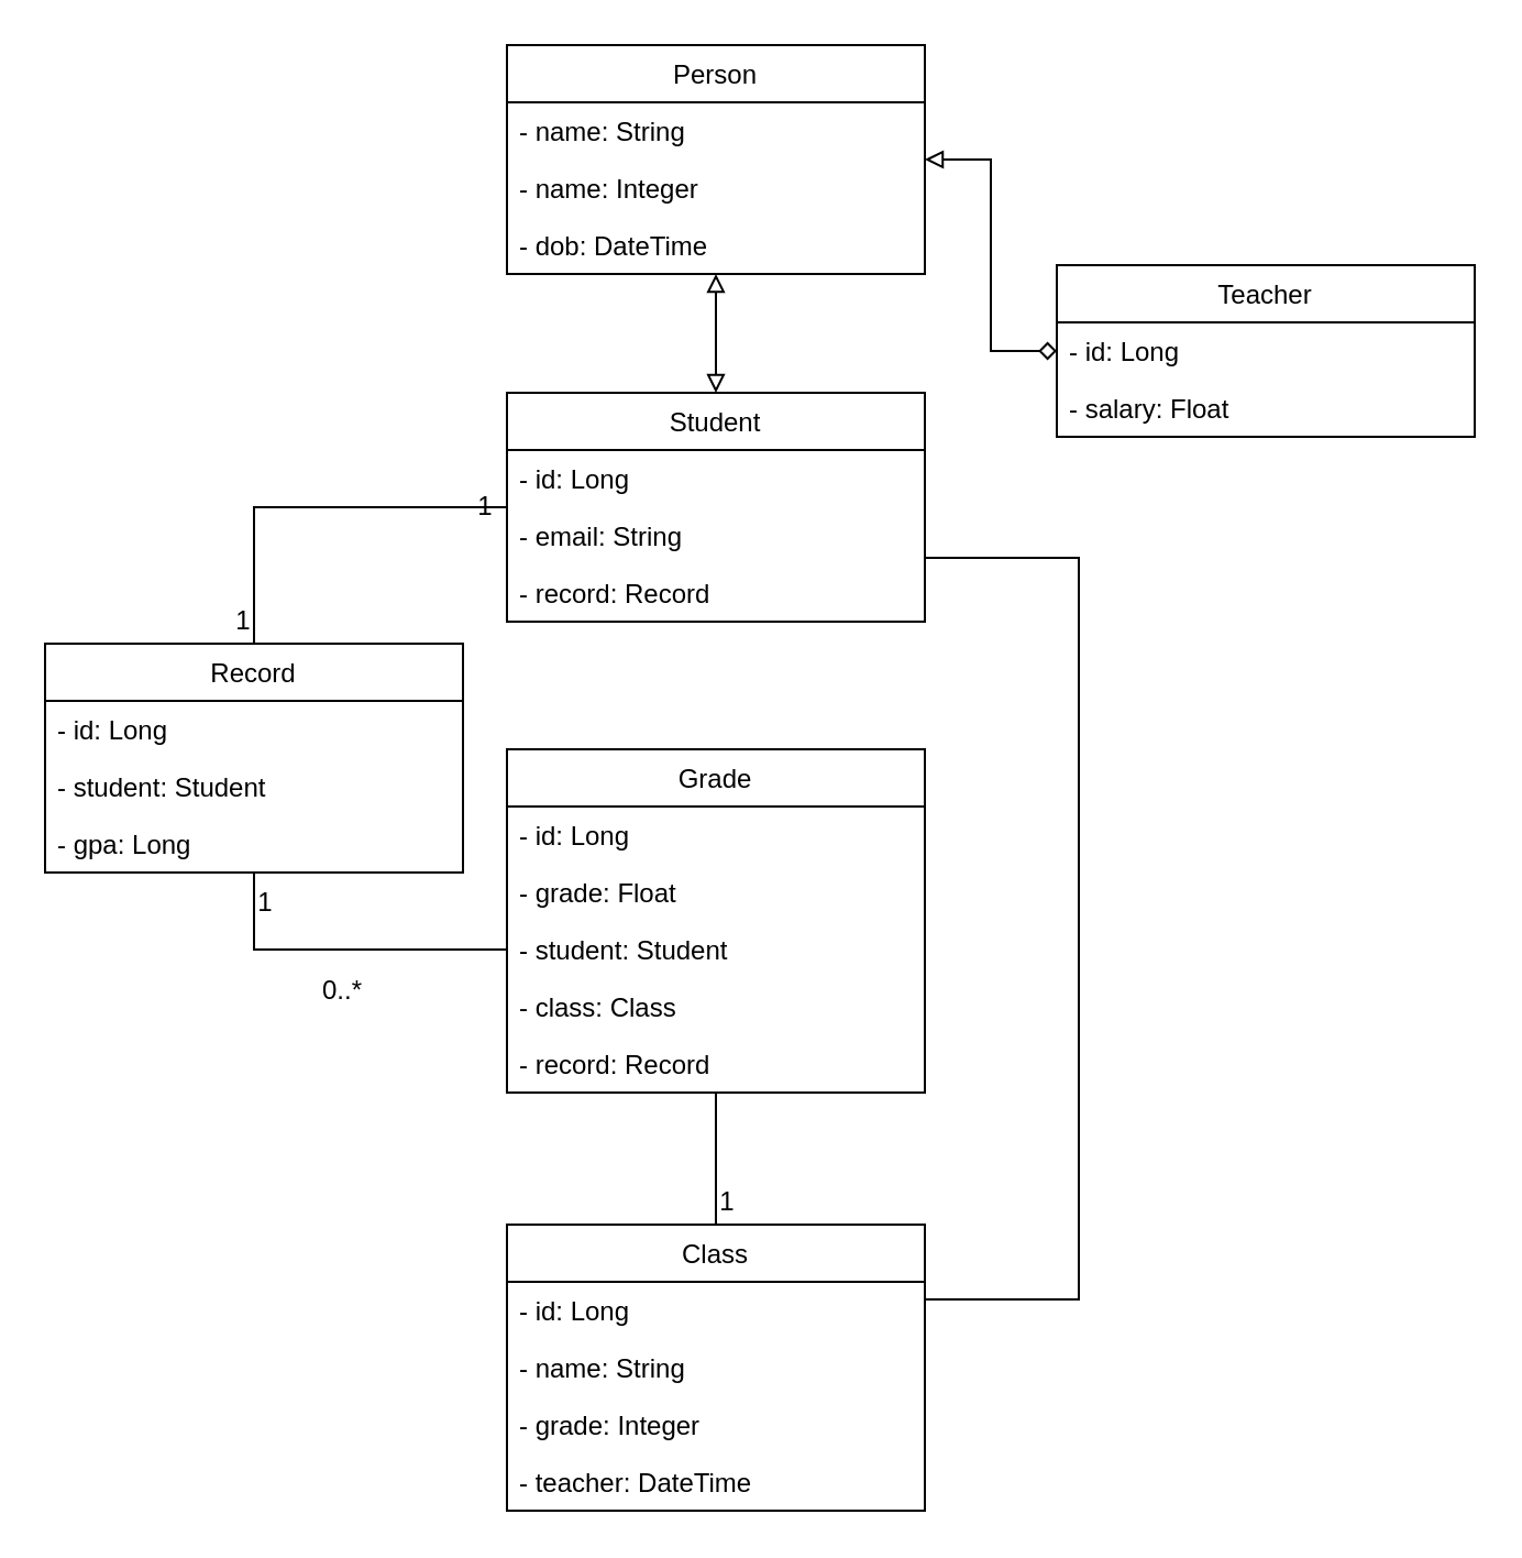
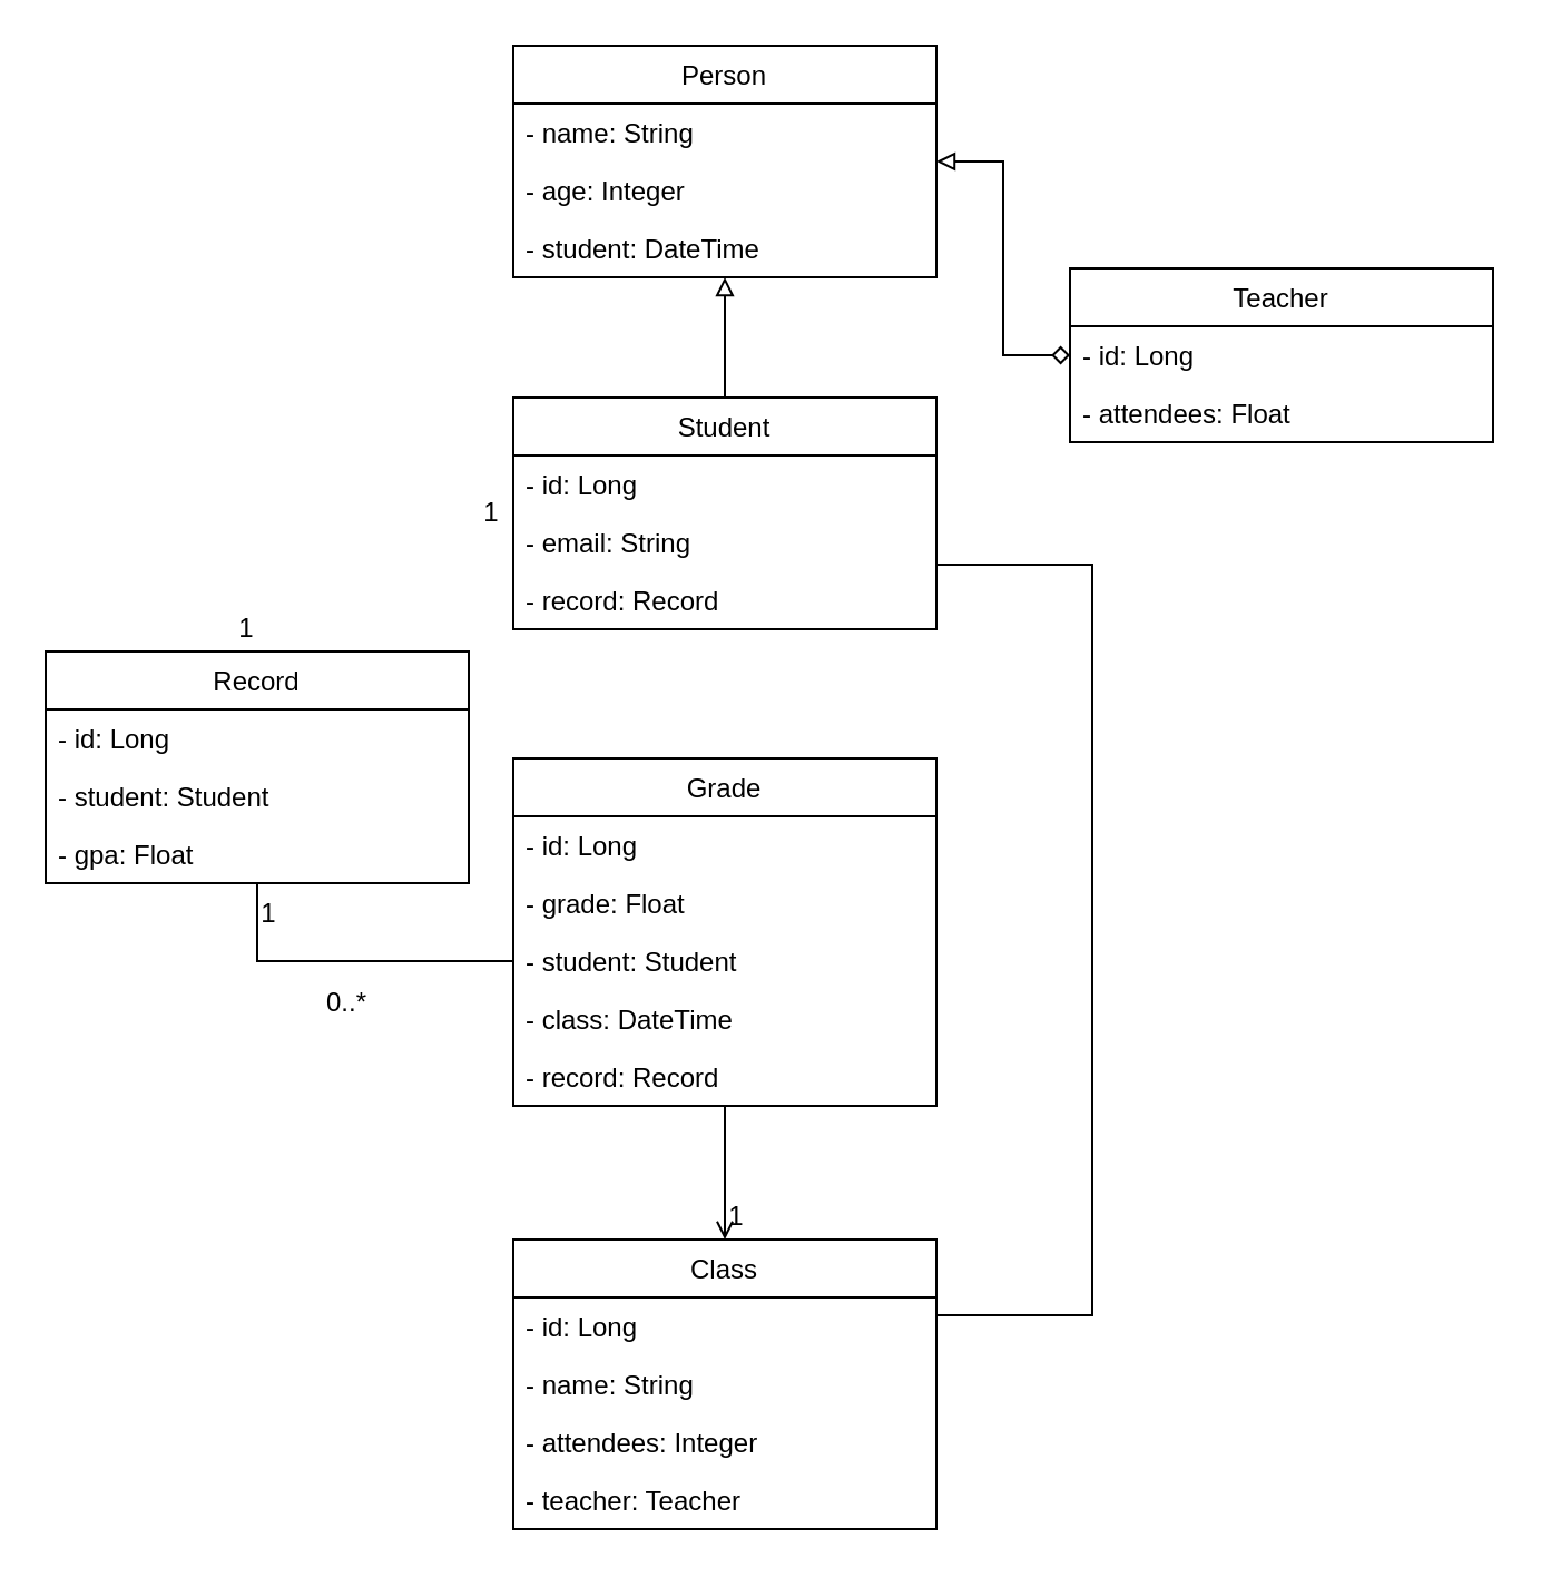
  <mxCell id="0" />
  <mxCell id="1" parent="0" />
- <mxCell id="2" value="" style="edgeStyle=orthogonalEdgeStyle;rounded=0;orthogonalLoop=1;jettySize=auto;html=1;endArrow=block;endFill=0;startArrow=block;startFill=0;" edge="1" parent="1" source="4" target="10"><mxGeometry relative="1" as="geometry" /></mxCell>
+ <mxCell id="2" value="" style="edgeStyle=orthogonalEdgeStyle;rounded=0;orthogonalLoop=1;jettySize=auto;html=1;endArrow=none;endFill=0;startArrow=block;startFill=0;" edge="1" parent="1" source="4" target="10"><mxGeometry relative="1" as="geometry" /></mxCell>
  <mxCell id="3" value="" style="edgeStyle=orthogonalEdgeStyle;rounded=0;orthogonalLoop=1;jettySize=auto;html=1;startArrow=block;startFill=0;endArrow=diamond;endFill=0;" edge="1" parent="1" source="4" target="14"><mxGeometry relative="1" as="geometry" /></mxCell>
  <mxCell id="4" value="Person" style="swimlane;fontStyle=0;childLayout=stackLayout;horizontal=1;startSize=26;fillColor=none;horizontalStack=0;resizeParent=1;resizeParentMax=0;resizeLast=0;collapsible=1;marginBottom=0;" vertex="1" parent="1"><mxGeometry x="230" y="20" width="190" height="104" as="geometry" /></mxCell>
  <mxCell id="5" value="- name: String" style="text;strokeColor=none;fillColor=none;align=left;verticalAlign=top;spacingLeft=4;spacingRight=4;overflow=hidden;rotatable=0;points=[[0,0.5],[1,0.5]];portConstraint=eastwest;" vertex="1" parent="4"><mxGeometry y="26" width="190" height="26" as="geometry" /></mxCell>
- <mxCell id="6" value="- name: Integer" style="text;strokeColor=none;fillColor=none;align=left;verticalAlign=top;spacingLeft=4;spacingRight=4;overflow=hidden;rotatable=0;points=[[0,0.5],[1,0.5]];portConstraint=eastwest;" vertex="1" parent="4"><mxGeometry y="52" width="190" height="26" as="geometry" /></mxCell>
- <mxCell id="7" value="- dob: DateTime" style="text;strokeColor=none;fillColor=none;align=left;verticalAlign=top;spacingLeft=4;spacingRight=4;overflow=hidden;rotatable=0;points=[[0,0.5],[1,0.5]];portConstraint=eastwest;" vertex="1" parent="4"><mxGeometry y="78" width="190" height="26" as="geometry" /></mxCell>
- <mxCell id="8" value="" style="edgeStyle=orthogonalEdgeStyle;rounded=0;orthogonalLoop=1;jettySize=auto;html=1;startArrow=none;startFill=0;endArrow=none;endFill=0;entryX=0.5;entryY=0;entryDx=0;entryDy=0;" edge="1" parent="1" source="10" target="18"><mxGeometry relative="1" as="geometry" /></mxCell>
+ <mxCell id="6" value="- age: Integer" style="text;strokeColor=none;fillColor=none;align=left;verticalAlign=top;spacingLeft=4;spacingRight=4;overflow=hidden;rotatable=0;points=[[0,0.5],[1,0.5]];portConstraint=eastwest;" vertex="1" parent="4"><mxGeometry y="52" width="190" height="26" as="geometry" /></mxCell>
+ <mxCell id="7" value="- student: DateTime" style="text;strokeColor=none;fillColor=none;align=left;verticalAlign=top;spacingLeft=4;spacingRight=4;overflow=hidden;rotatable=0;points=[[0,0.5],[1,0.5]];portConstraint=eastwest;" vertex="1" parent="4"><mxGeometry y="78" width="190" height="26" as="geometry" /></mxCell>
  <mxCell id="9" style="edgeStyle=orthogonalEdgeStyle;rounded=0;orthogonalLoop=1;jettySize=auto;html=1;entryX=1;entryY=0.5;entryDx=0;entryDy=0;fontFamily=Helvetica;startArrow=none;startFill=0;endArrow=none;endFill=0;exitX=1;exitY=0.5;exitDx=0;exitDy=0;" edge="1" parent="1" source="12" target="23"><mxGeometry relative="1" as="geometry"><Array as="points"><mxPoint x="490" y="253" /><mxPoint x="490" y="590" /><mxPoint x="420" y="590" /></Array></mxGeometry></mxCell>
  <mxCell id="10" value="Student" style="swimlane;fontStyle=0;childLayout=stackLayout;horizontal=1;startSize=26;fillColor=none;horizontalStack=0;resizeParent=1;resizeParentMax=0;resizeLast=0;collapsible=1;marginBottom=0;" vertex="1" parent="1"><mxGeometry x="230" y="178" width="190" height="104" as="geometry" /></mxCell>
  <mxCell id="11" value="- id: Long" style="text;strokeColor=none;fillColor=none;align=left;verticalAlign=top;spacingLeft=4;spacingRight=4;overflow=hidden;rotatable=0;points=[[0,0.5],[1,0.5]];portConstraint=eastwest;" vertex="1" parent="10"><mxGeometry y="26" width="190" height="26" as="geometry" /></mxCell>
  <mxCell id="12" value="- email: String" style="text;strokeColor=none;fillColor=none;align=left;verticalAlign=top;spacingLeft=4;spacingRight=4;overflow=hidden;rotatable=0;points=[[0,0.5],[1,0.5]];portConstraint=eastwest;" vertex="1" parent="10"><mxGeometry y="52" width="190" height="26" as="geometry" /></mxCell>
  <mxCell id="13" value="- record: Record" style="text;strokeColor=none;fillColor=none;align=left;verticalAlign=top;spacingLeft=4;spacingRight=4;overflow=hidden;rotatable=0;points=[[0,0.5],[1,0.5]];portConstraint=eastwest;" vertex="1" parent="10"><mxGeometry y="78" width="190" height="26" as="geometry" /></mxCell>
  <mxCell id="14" value="Teacher" style="swimlane;fontStyle=0;childLayout=stackLayout;horizontal=1;startSize=26;fillColor=none;horizontalStack=0;resizeParent=1;resizeParentMax=0;resizeLast=0;collapsible=1;marginBottom=0;" vertex="1" parent="1"><mxGeometry x="480" y="120" width="190" height="78" as="geometry" /></mxCell>
  <mxCell id="15" value="- id: Long" style="text;strokeColor=none;fillColor=none;align=left;verticalAlign=top;spacingLeft=4;spacingRight=4;overflow=hidden;rotatable=0;points=[[0,0.5],[1,0.5]];portConstraint=eastwest;" vertex="1" parent="14"><mxGeometry y="26" width="190" height="26" as="geometry" /></mxCell>
- <mxCell id="16" value="- salary: Float" style="text;strokeColor=none;fillColor=none;align=left;verticalAlign=top;spacingLeft=4;spacingRight=4;overflow=hidden;rotatable=0;points=[[0,0.5],[1,0.5]];portConstraint=eastwest;" vertex="1" parent="14"><mxGeometry y="52" width="190" height="26" as="geometry" /></mxCell>
+ <mxCell id="16" value="- attendees: Float" style="text;strokeColor=none;fillColor=none;align=left;verticalAlign=top;spacingLeft=4;spacingRight=4;overflow=hidden;rotatable=0;points=[[0,0.5],[1,0.5]];portConstraint=eastwest;" vertex="1" parent="14"><mxGeometry y="52" width="190" height="26" as="geometry" /></mxCell>
  <mxCell id="17" style="edgeStyle=orthogonalEdgeStyle;rounded=0;orthogonalLoop=1;jettySize=auto;html=1;entryX=0;entryY=0.5;entryDx=0;entryDy=0;fontFamily=Helvetica;startArrow=none;startFill=0;endArrow=none;endFill=0;" edge="1" parent="1" source="18" target="31"><mxGeometry relative="1" as="geometry" /></mxCell>
  <mxCell id="18" value="Record" style="swimlane;fontStyle=0;childLayout=stackLayout;horizontal=1;startSize=26;fillColor=none;horizontalStack=0;resizeParent=1;resizeParentMax=0;resizeLast=0;collapsible=1;marginBottom=0;" vertex="1" parent="1"><mxGeometry x="20" y="292" width="190" height="104" as="geometry" /></mxCell>
  <mxCell id="19" value="- id: Long" style="text;strokeColor=none;fillColor=none;align=left;verticalAlign=top;spacingLeft=4;spacingRight=4;overflow=hidden;rotatable=0;points=[[0,0.5],[1,0.5]];portConstraint=eastwest;" vertex="1" parent="18"><mxGeometry y="26" width="190" height="26" as="geometry" /></mxCell>
  <mxCell id="20" value="- student: Student" style="text;strokeColor=none;fillColor=none;align=left;verticalAlign=top;spacingLeft=4;spacingRight=4;overflow=hidden;rotatable=0;points=[[0,0.5],[1,0.5]];portConstraint=eastwest;" vertex="1" parent="18"><mxGeometry y="52" width="190" height="26" as="geometry" /></mxCell>
- <mxCell id="21" value="- gpa: Long" style="text;strokeColor=none;fillColor=none;align=left;verticalAlign=top;spacingLeft=4;spacingRight=4;overflow=hidden;rotatable=0;points=[[0,0.5],[1,0.5]];portConstraint=eastwest;" vertex="1" parent="18"><mxGeometry y="78" width="190" height="26" as="geometry" /></mxCell>
+ <mxCell id="21" value="- gpa: Float" style="text;strokeColor=none;fillColor=none;align=left;verticalAlign=top;spacingLeft=4;spacingRight=4;overflow=hidden;rotatable=0;points=[[0,0.5],[1,0.5]];portConstraint=eastwest;" vertex="1" parent="18"><mxGeometry y="78" width="190" height="26" as="geometry" /></mxCell>
  <mxCell id="22" value="Class" style="swimlane;fontStyle=0;childLayout=stackLayout;horizontal=1;startSize=26;fillColor=none;horizontalStack=0;resizeParent=1;resizeParentMax=0;resizeLast=0;collapsible=1;marginBottom=0;" vertex="1" parent="1"><mxGeometry x="230" y="556" width="190" height="130" as="geometry" /></mxCell>
  <mxCell id="23" value="- id: Long" style="text;strokeColor=none;fillColor=none;align=left;verticalAlign=top;spacingLeft=4;spacingRight=4;overflow=hidden;rotatable=0;points=[[0,0.5],[1,0.5]];portConstraint=eastwest;" vertex="1" parent="22"><mxGeometry y="26" width="190" height="26" as="geometry" /></mxCell>
  <mxCell id="24" value="- name: String" style="text;strokeColor=none;fillColor=none;align=left;verticalAlign=top;spacingLeft=4;spacingRight=4;overflow=hidden;rotatable=0;points=[[0,0.5],[1,0.5]];portConstraint=eastwest;" vertex="1" parent="22"><mxGeometry y="52" width="190" height="26" as="geometry" /></mxCell>
- <mxCell id="25" value="- grade: Integer" style="text;strokeColor=none;fillColor=none;align=left;verticalAlign=top;spacingLeft=4;spacingRight=4;overflow=hidden;rotatable=0;points=[[0,0.5],[1,0.5]];portConstraint=eastwest;" vertex="1" parent="22"><mxGeometry y="78" width="190" height="26" as="geometry" /></mxCell>
- <mxCell id="26" value="- teacher: DateTime" style="text;strokeColor=none;fillColor=none;align=left;verticalAlign=top;spacingLeft=4;spacingRight=4;overflow=hidden;rotatable=0;points=[[0,0.5],[1,0.5]];portConstraint=eastwest;" vertex="1" parent="22"><mxGeometry y="104" width="190" height="26" as="geometry" /></mxCell>
- <mxCell id="27" value="" style="edgeStyle=orthogonalEdgeStyle;rounded=0;orthogonalLoop=1;jettySize=auto;html=1;fontFamily=Helvetica;startArrow=none;startFill=0;endArrow=none;endFill=0;entryX=0.5;entryY=0;entryDx=0;entryDy=0;" edge="1" parent="1" source="28" target="22"><mxGeometry relative="1" as="geometry" /></mxCell>
+ <mxCell id="25" value="- attendees: Integer" style="text;strokeColor=none;fillColor=none;align=left;verticalAlign=top;spacingLeft=4;spacingRight=4;overflow=hidden;rotatable=0;points=[[0,0.5],[1,0.5]];portConstraint=eastwest;" vertex="1" parent="22"><mxGeometry y="78" width="190" height="26" as="geometry" /></mxCell>
+ <mxCell id="26" value="- teacher: Teacher" style="text;strokeColor=none;fillColor=none;align=left;verticalAlign=top;spacingLeft=4;spacingRight=4;overflow=hidden;rotatable=0;points=[[0,0.5],[1,0.5]];portConstraint=eastwest;" vertex="1" parent="22"><mxGeometry y="104" width="190" height="26" as="geometry" /></mxCell>
+ <mxCell id="27" value="" style="edgeStyle=orthogonalEdgeStyle;rounded=0;orthogonalLoop=1;jettySize=auto;html=1;fontFamily=Helvetica;startArrow=none;startFill=0;endArrow=open;endFill=0;entryX=0.5;entryY=0;entryDx=0;entryDy=0;" edge="1" parent="1" source="28" target="22"><mxGeometry relative="1" as="geometry" /></mxCell>
  <mxCell id="28" value="Grade" style="swimlane;fontStyle=0;childLayout=stackLayout;horizontal=1;startSize=26;fillColor=none;horizontalStack=0;resizeParent=1;resizeParentMax=0;resizeLast=0;collapsible=1;marginBottom=0;" vertex="1" parent="1"><mxGeometry x="230" y="340" width="190" height="156" as="geometry" /></mxCell>
  <mxCell id="29" value="- id: Long" style="text;strokeColor=none;fillColor=none;align=left;verticalAlign=top;spacingLeft=4;spacingRight=4;overflow=hidden;rotatable=0;points=[[0,0.5],[1,0.5]];portConstraint=eastwest;" vertex="1" parent="28"><mxGeometry y="26" width="190" height="26" as="geometry" /></mxCell>
  <mxCell id="30" value="- grade: Float" style="text;strokeColor=none;fillColor=none;align=left;verticalAlign=top;spacingLeft=4;spacingRight=4;overflow=hidden;rotatable=0;points=[[0,0.5],[1,0.5]];portConstraint=eastwest;" vertex="1" parent="28"><mxGeometry y="52" width="190" height="26" as="geometry" /></mxCell>
  <mxCell id="31" value="- student: Student" style="text;strokeColor=none;fillColor=none;align=left;verticalAlign=top;spacingLeft=4;spacingRight=4;overflow=hidden;rotatable=0;points=[[0,0.5],[1,0.5]];portConstraint=eastwest;" vertex="1" parent="28"><mxGeometry y="78" width="190" height="26" as="geometry" /></mxCell>
- <mxCell id="32" value="- class: Class" style="text;strokeColor=none;fillColor=none;align=left;verticalAlign=top;spacingLeft=4;spacingRight=4;overflow=hidden;rotatable=0;points=[[0,0.5],[1,0.5]];portConstraint=eastwest;" vertex="1" parent="28"><mxGeometry y="104" width="190" height="26" as="geometry" /></mxCell>
+ <mxCell id="32" value="- class: DateTime" style="text;strokeColor=none;fillColor=none;align=left;verticalAlign=top;spacingLeft=4;spacingRight=4;overflow=hidden;rotatable=0;points=[[0,0.5],[1,0.5]];portConstraint=eastwest;" vertex="1" parent="28"><mxGeometry y="104" width="190" height="26" as="geometry" /></mxCell>
  <mxCell id="33" value="- record: Record" style="text;strokeColor=none;fillColor=none;align=left;verticalAlign=top;spacingLeft=4;spacingRight=4;overflow=hidden;rotatable=0;points=[[0,0.5],[1,0.5]];portConstraint=eastwest;" vertex="1" parent="28"><mxGeometry y="130" width="190" height="26" as="geometry" /></mxCell>
  <mxCell id="34" value="1" style="text;html=1;align=center;verticalAlign=middle;resizable=0;points=[];autosize=1;strokeColor=none;fillColor=none;fontFamily=Helvetica;" vertex="1" parent="1"><mxGeometry x="210" y="220" width="20" height="20" as="geometry" /></mxCell>
  <mxCell id="35" value="1" style="text;html=1;align=center;verticalAlign=middle;resizable=0;points=[];autosize=1;strokeColor=none;fillColor=none;fontFamily=Helvetica;" vertex="1" parent="1"><mxGeometry x="100" y="272" width="20" height="20" as="geometry" /></mxCell>
  <mxCell id="36" value="0..*" style="text;html=1;align=center;verticalAlign=middle;resizable=0;points=[];autosize=1;strokeColor=none;fillColor=none;fontFamily=Helvetica;" vertex="1" parent="1"><mxGeometry x="140" y="440" width="30" height="20" as="geometry" /></mxCell>
  <mxCell id="37" value="1" style="text;html=1;align=center;verticalAlign=middle;resizable=0;points=[];autosize=1;strokeColor=none;fillColor=none;fontFamily=Helvetica;" vertex="1" parent="1"><mxGeometry x="110" y="400" width="20" height="20" as="geometry" /></mxCell>
  <mxCell id="38" value="1" style="text;html=1;align=center;verticalAlign=middle;resizable=0;points=[];autosize=1;strokeColor=none;fillColor=none;fontFamily=Helvetica;" vertex="1" parent="1"><mxGeometry x="320" y="536" width="20" height="20" as="geometry" /></mxCell>
